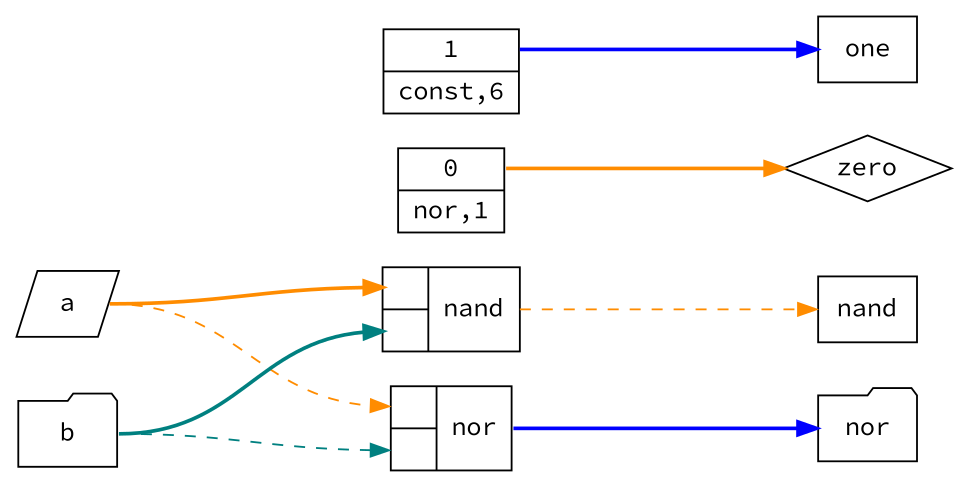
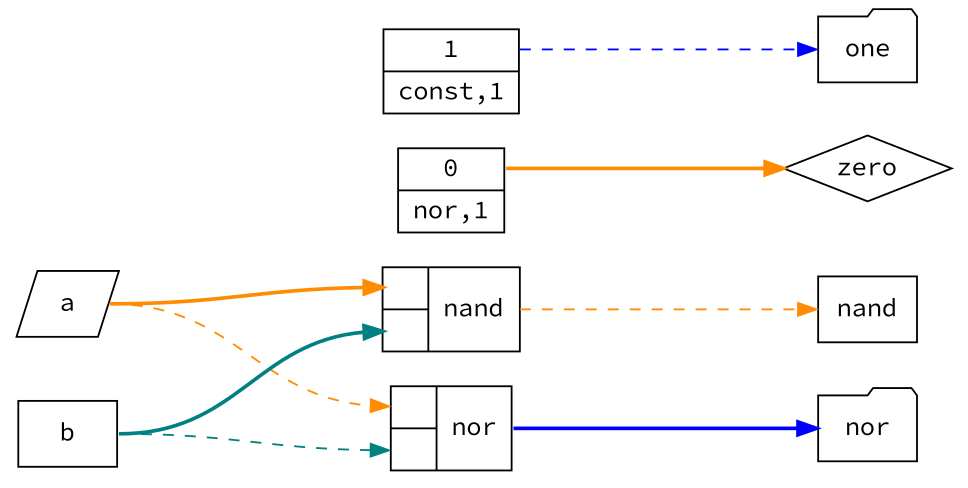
  digraph {
    fontname="Source Code Pro"
    rankdir=LR
    ranksep=2
    node [fontname="Source Code Pro" shape=record]
    edge [color=darkorange fontname="Source Code Pro" headport=w style=bold tailport=e]
    n1 [label=nand shape=box]
    n2 [label=nor shape=folder]
    n3 [label=zero shape=diamond]
-   n4 [label=one shape=box]
+   n4 [label=one shape=folder]
    n5 [label=a shape=parallelogram]
-   n6 [label=b shape=folder]
+   n6 [label=b shape=box]
    n7 [label="{{<i1>|<i2>}|<o> nand}"]
    n8 [label="{{<i1>|<i2>}|<o> nor}"]
    n9 [label="<o> 0|nor,1"]
-   n10 [label="<o> 1|const,6"]
+   n10 [label="<o> 1|const,1"]
    subgraph sub_1 {
      rank=sink
      n1
      n2
      n3
      n4
    }
    subgraph sub_2 {
      rank=source
      n5
      n6
    }
    subgraph sub_3 {
      n7
      n8
      n9
      n10
    }
    n5 -> n7 [headport="i1:w"]
    n5 -> n8 [headport="i1:w" style=dashed]
    n6 -> n7 [color=teal headport="i2:w"]
    n6 -> n8 [color=teal headport="i2:w" style=dashed]
    n7 -> n1 [style=dashed tailport="o:e"]
    n8 -> n2 [color=blue tailport="o:e"]
    n9 -> n3 [tailport="o:e"]
-   n10 -> n4 [color=blue tailport="o:e"]
+   n10 -> n4 [color=blue style=dashed tailport="o:e"]
  }
